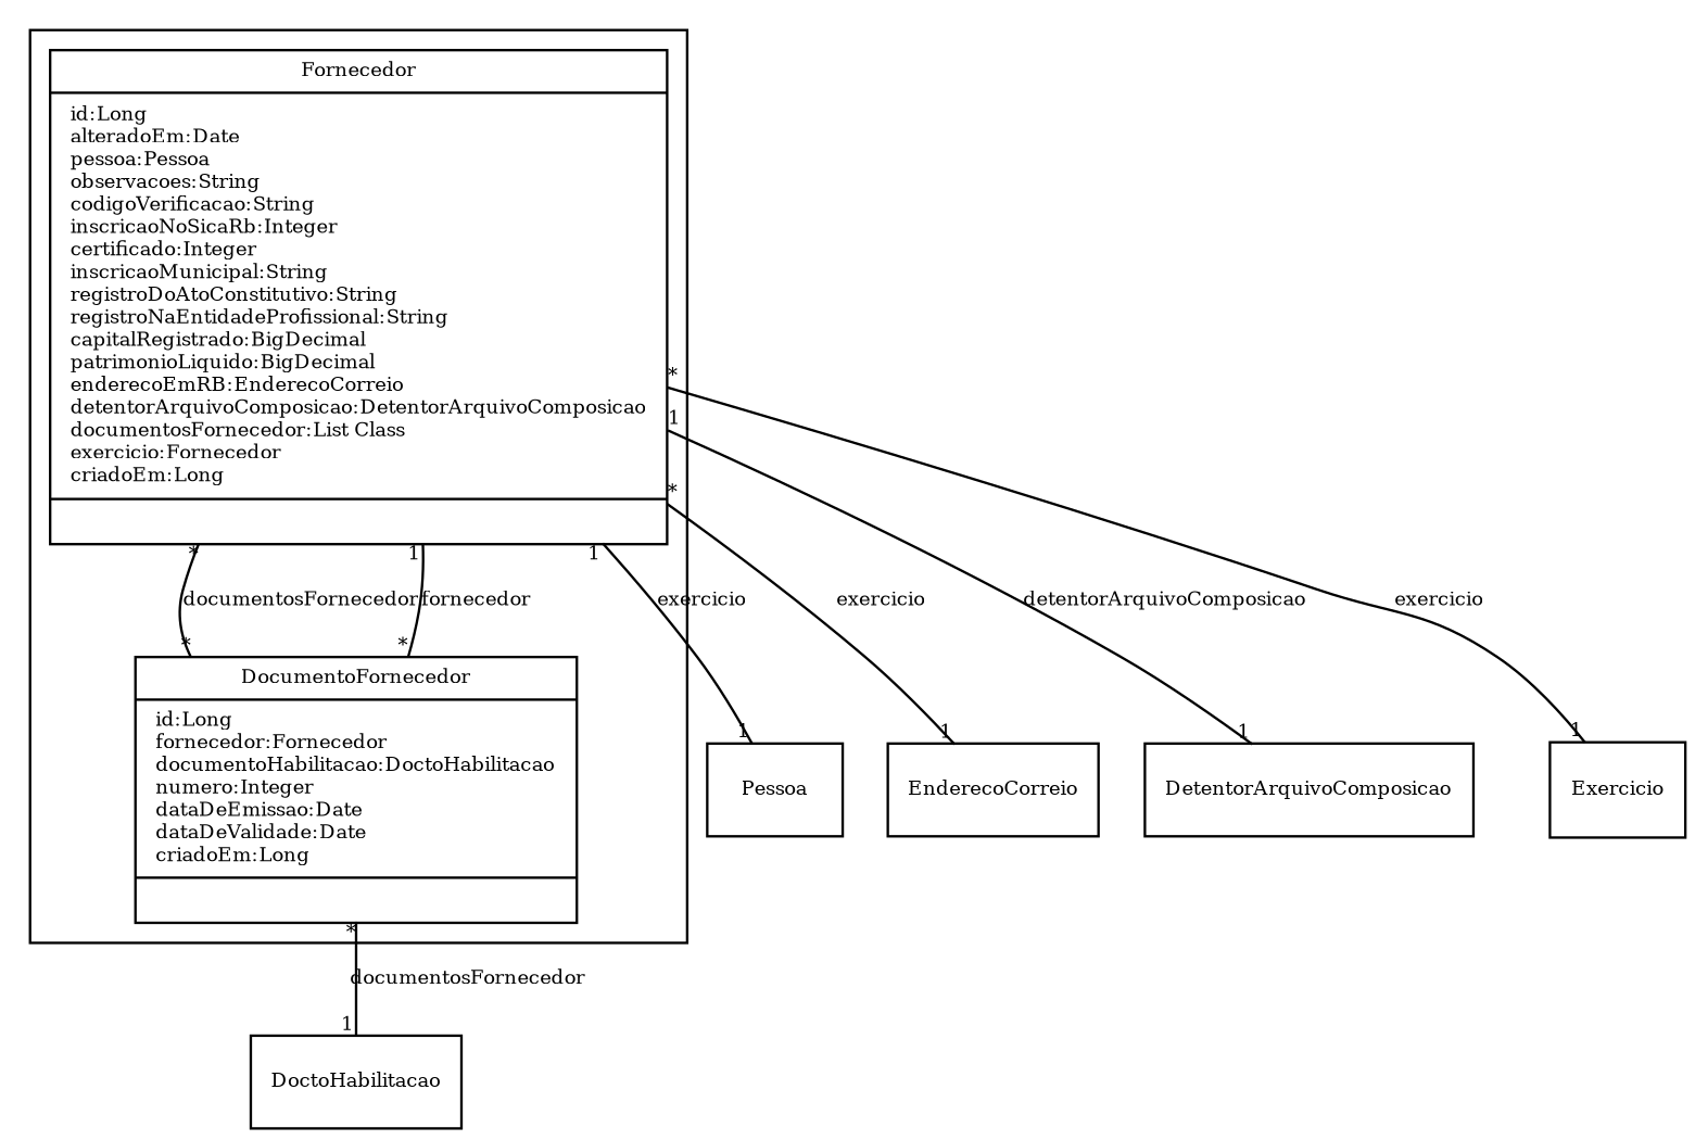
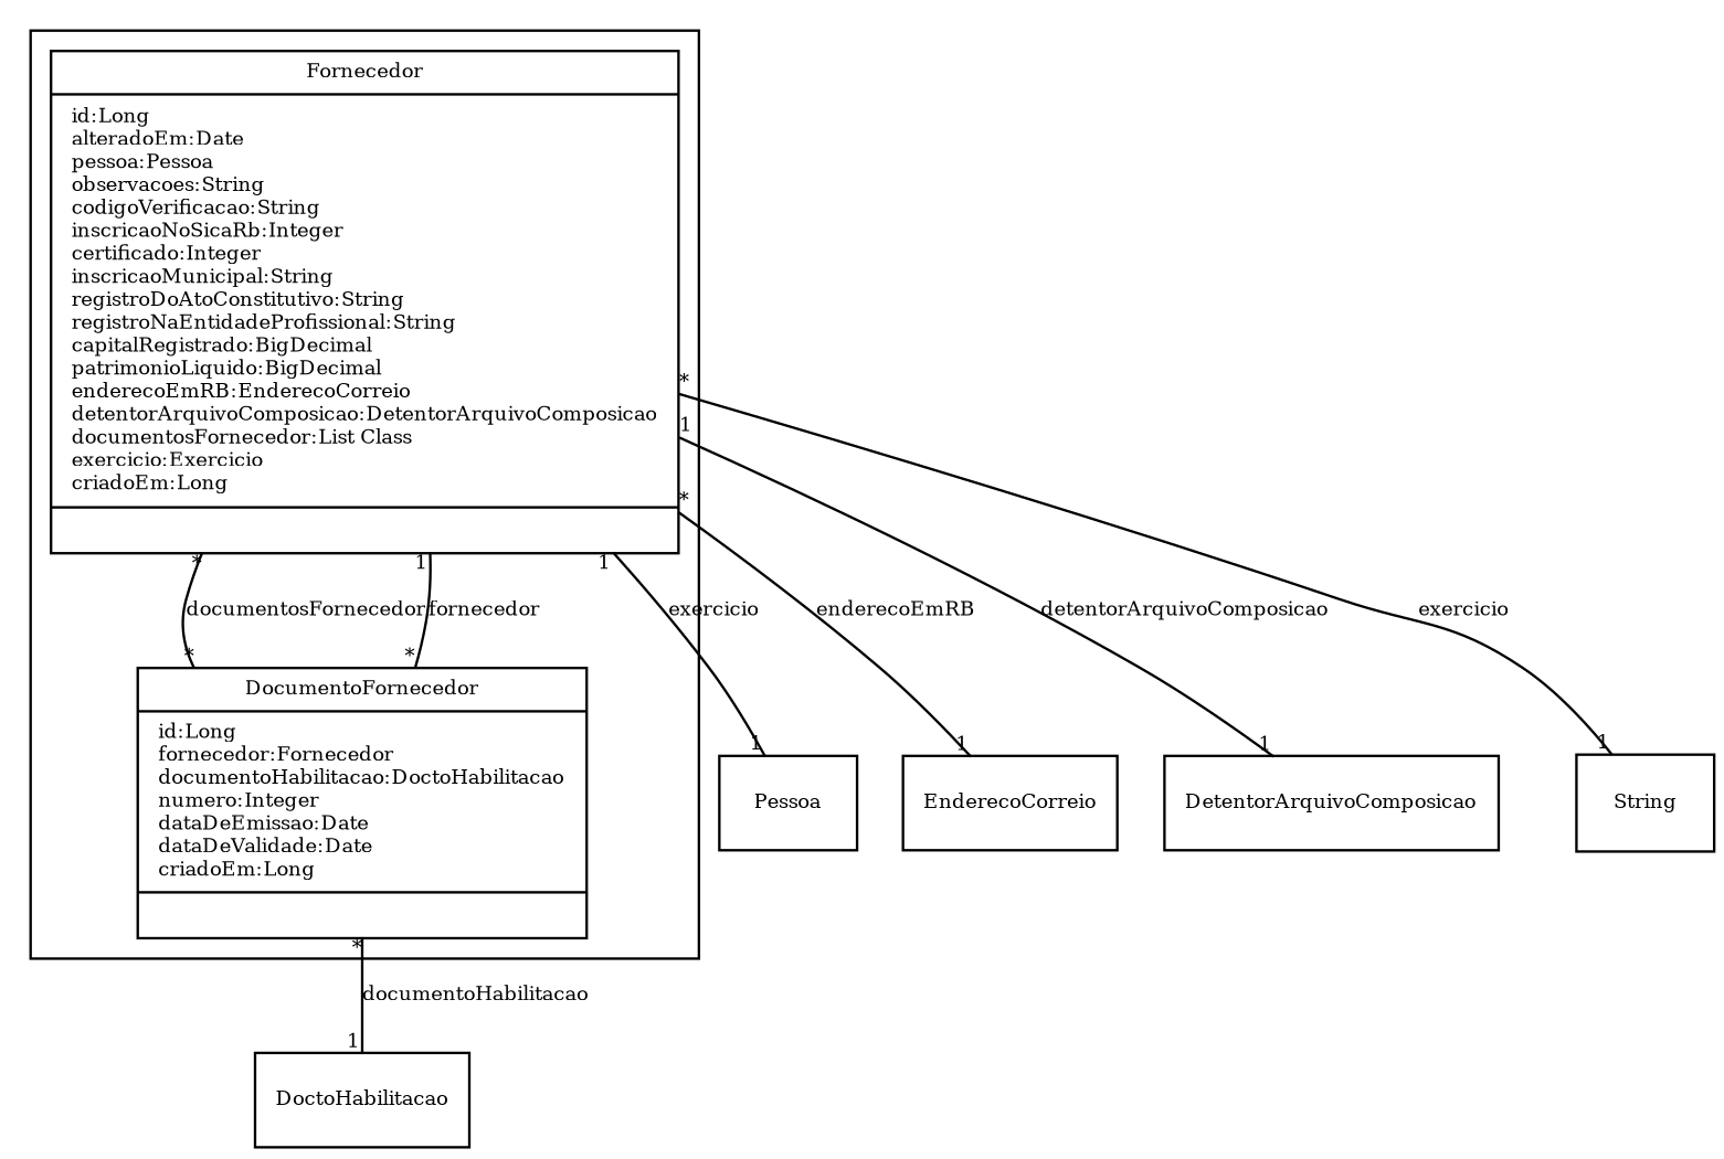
  digraph {
    fontname="Times-Roman"
    fontsize=8
    node [fontname="Times-Roman" fontsize=8 shape=record]
    edge [arrowhead=none fontname="Times-Roman" fontsize=8 headlabel=1 taillabel="*"]
-   n1 [label="{Fornecedor|id:Long\lalteradoEm:Date\lpessoa:Pessoa\lobservacoes:String\lcodigoVerificacao:String\linscricaoNoSicaRb:Integer\lcertificado:Integer\linscricaoMunicipal:String\lregistroDoAtoConstitutivo:String\lregistroNaEntidadeProfissional:String\lcapitalRegistrado:BigDecimal\lpatrimonioLiquido:BigDecimal\lenderecoEmRB:EnderecoCorreio\ldetentorArquivoComposicao:DetentorArquivoComposicao\ldocumentosFornecedor:List Class\lexercicio:Fornecedor\lcriadoEm:Long\l|\l}"]
+   n1 [label="{Fornecedor|id:Long\lalteradoEm:Date\lpessoa:Pessoa\lobservacoes:String\lcodigoVerificacao:String\linscricaoNoSicaRb:Integer\lcertificado:Integer\linscricaoMunicipal:String\lregistroDoAtoConstitutivo:String\lregistroNaEntidadeProfissional:String\lcapitalRegistrado:BigDecimal\lpatrimonioLiquido:BigDecimal\lenderecoEmRB:EnderecoCorreio\ldetentorArquivoComposicao:DetentorArquivoComposicao\ldocumentosFornecedor:List Class\lexercicio:Exercicio\lcriadoEm:Long\l|\l}"]
    n2 [label="{DocumentoFornecedor|id:Long\lfornecedor:Fornecedor\ldocumentoHabilitacao:DoctoHabilitacao\lnumero:Integer\ldataDeEmissao:Date\ldataDeValidade:Date\lcriadoEm:Long\l|\l}"]
    Pessoa
    EnderecoCorreio
    DetentorArquivoComposicao
-   Exercicio
+   Exercicio [label=String]
    DoctoHabilitacao
    subgraph cluster_1 {
      n1
      n2
    }
    n1 -> n2 [headlabel="*" label=documentosFornecedor]
    n1 -> Pessoa [label=exercicio taillabel=1]
-   n1 -> EnderecoCorreio [label=exercicio]
+   n1 -> EnderecoCorreio [label=enderecoEmRB]
    n1 -> DetentorArquivoComposicao [label=detentorArquivoComposicao taillabel=1]
    n1 -> Exercicio [label=exercicio]
    n2 -> n1 [label=fornecedor]
-   n2 -> DoctoHabilitacao [label=documentosFornecedor]
+   n2 -> DoctoHabilitacao [label=documentoHabilitacao]
  }
